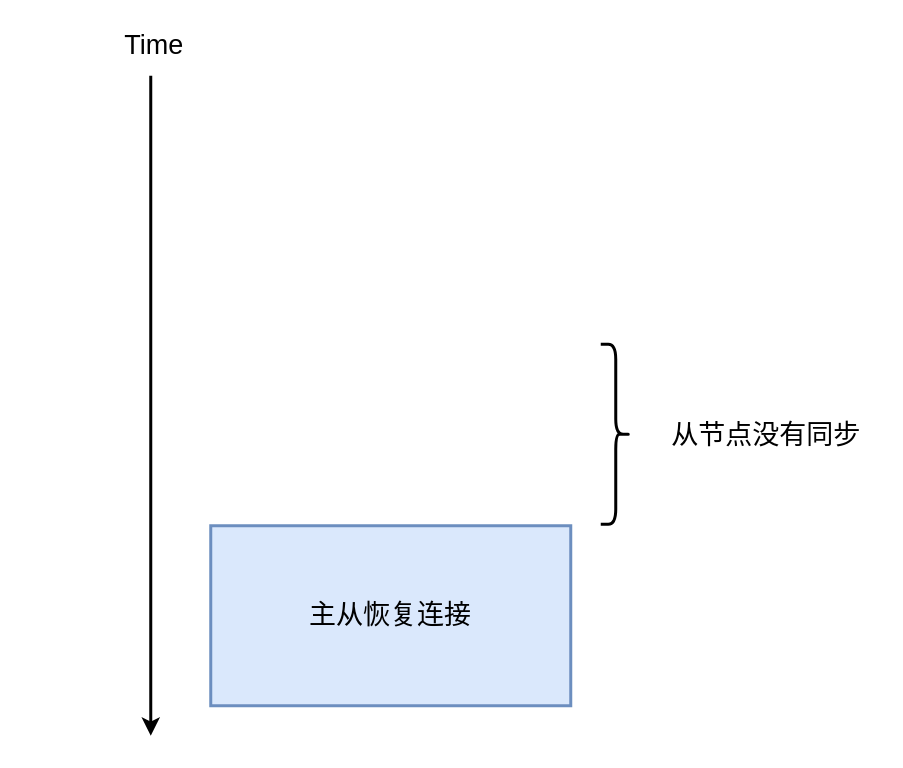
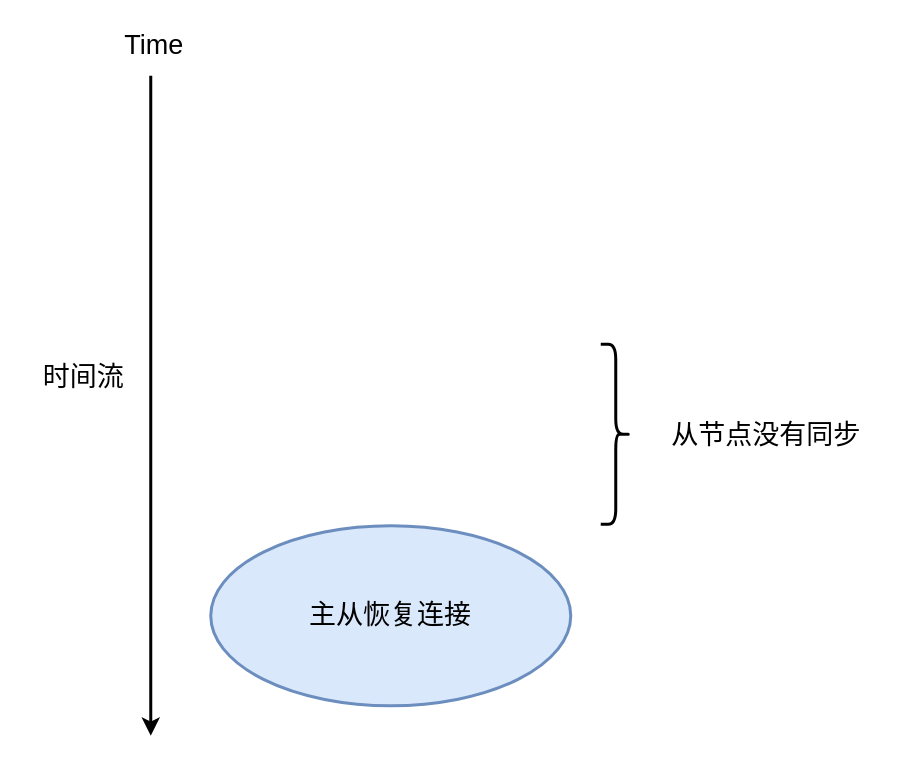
  <mxCell id="0" />
  <mxCell id="1" parent="0" />
  <mxCell id="2" value="" style="endArrow=classic;html=1;rounded=0;strokeWidth=2;" edge="1" parent="1"><mxGeometry width="50" height="50" relative="1" as="geometry"><mxPoint x="100" y="50" as="sourcePoint" /><mxPoint x="100" y="490" as="targetPoint" /></mxGeometry></mxCell>
  <mxCell id="3" value="&lt;font style=&quot;font-size: 18px&quot;&gt;Time&lt;/font&gt;" style="text;html=1;align=center;verticalAlign=middle;resizable=0;points=[];autosize=1;strokeColor=none;fillColor=none;" vertex="1" parent="1"><mxGeometry x="77" y="20" width="50" height="20" as="geometry" /></mxCell>
- <mxCell id="4" value="主从恢复连接" style="rounded=0;whiteSpace=wrap;html=1;fontSize=18;strokeWidth=2;fillColor=#dae8fc;strokeColor=#6c8ebf;" vertex="1" parent="1"><mxGeometry x="140" y="350" width="240" height="120" as="geometry" /></mxCell>
+ <mxCell id="4" value="主从恢复连接" style="ellipse;whiteSpace=wrap;html=1;fontSize=18;strokeWidth=2;fillColor=#dae8fc;strokeColor=#6c8ebf;" vertex="1" parent="1"><mxGeometry x="140" y="350" width="240" height="120" as="geometry" /></mxCell>
+ <mxCell id="5" value="时间流" style="text;html=1;align=center;verticalAlign=middle;resizable=0;points=[];autosize=1;strokeColor=none;fillColor=none;fontSize=18;" vertex="1" parent="1"><mxGeometry x="20" y="236" width="70" height="30" as="geometry" /></mxCell>
  <mxCell id="6" value="" style="shape=curlyBracket;whiteSpace=wrap;html=1;rounded=1;flipH=1;fontSize=18;strokeWidth=2;" vertex="1" parent="1"><mxGeometry x="400" y="229" width="20" height="120" as="geometry" /></mxCell>
  <mxCell id="7" value="从节点没有同步" style="text;html=1;align=center;verticalAlign=middle;resizable=0;points=[];autosize=1;strokeColor=none;fillColor=none;fontSize=18;" vertex="1" parent="1"><mxGeometry x="440" y="275" width="140" height="30" as="geometry" /></mxCell>
